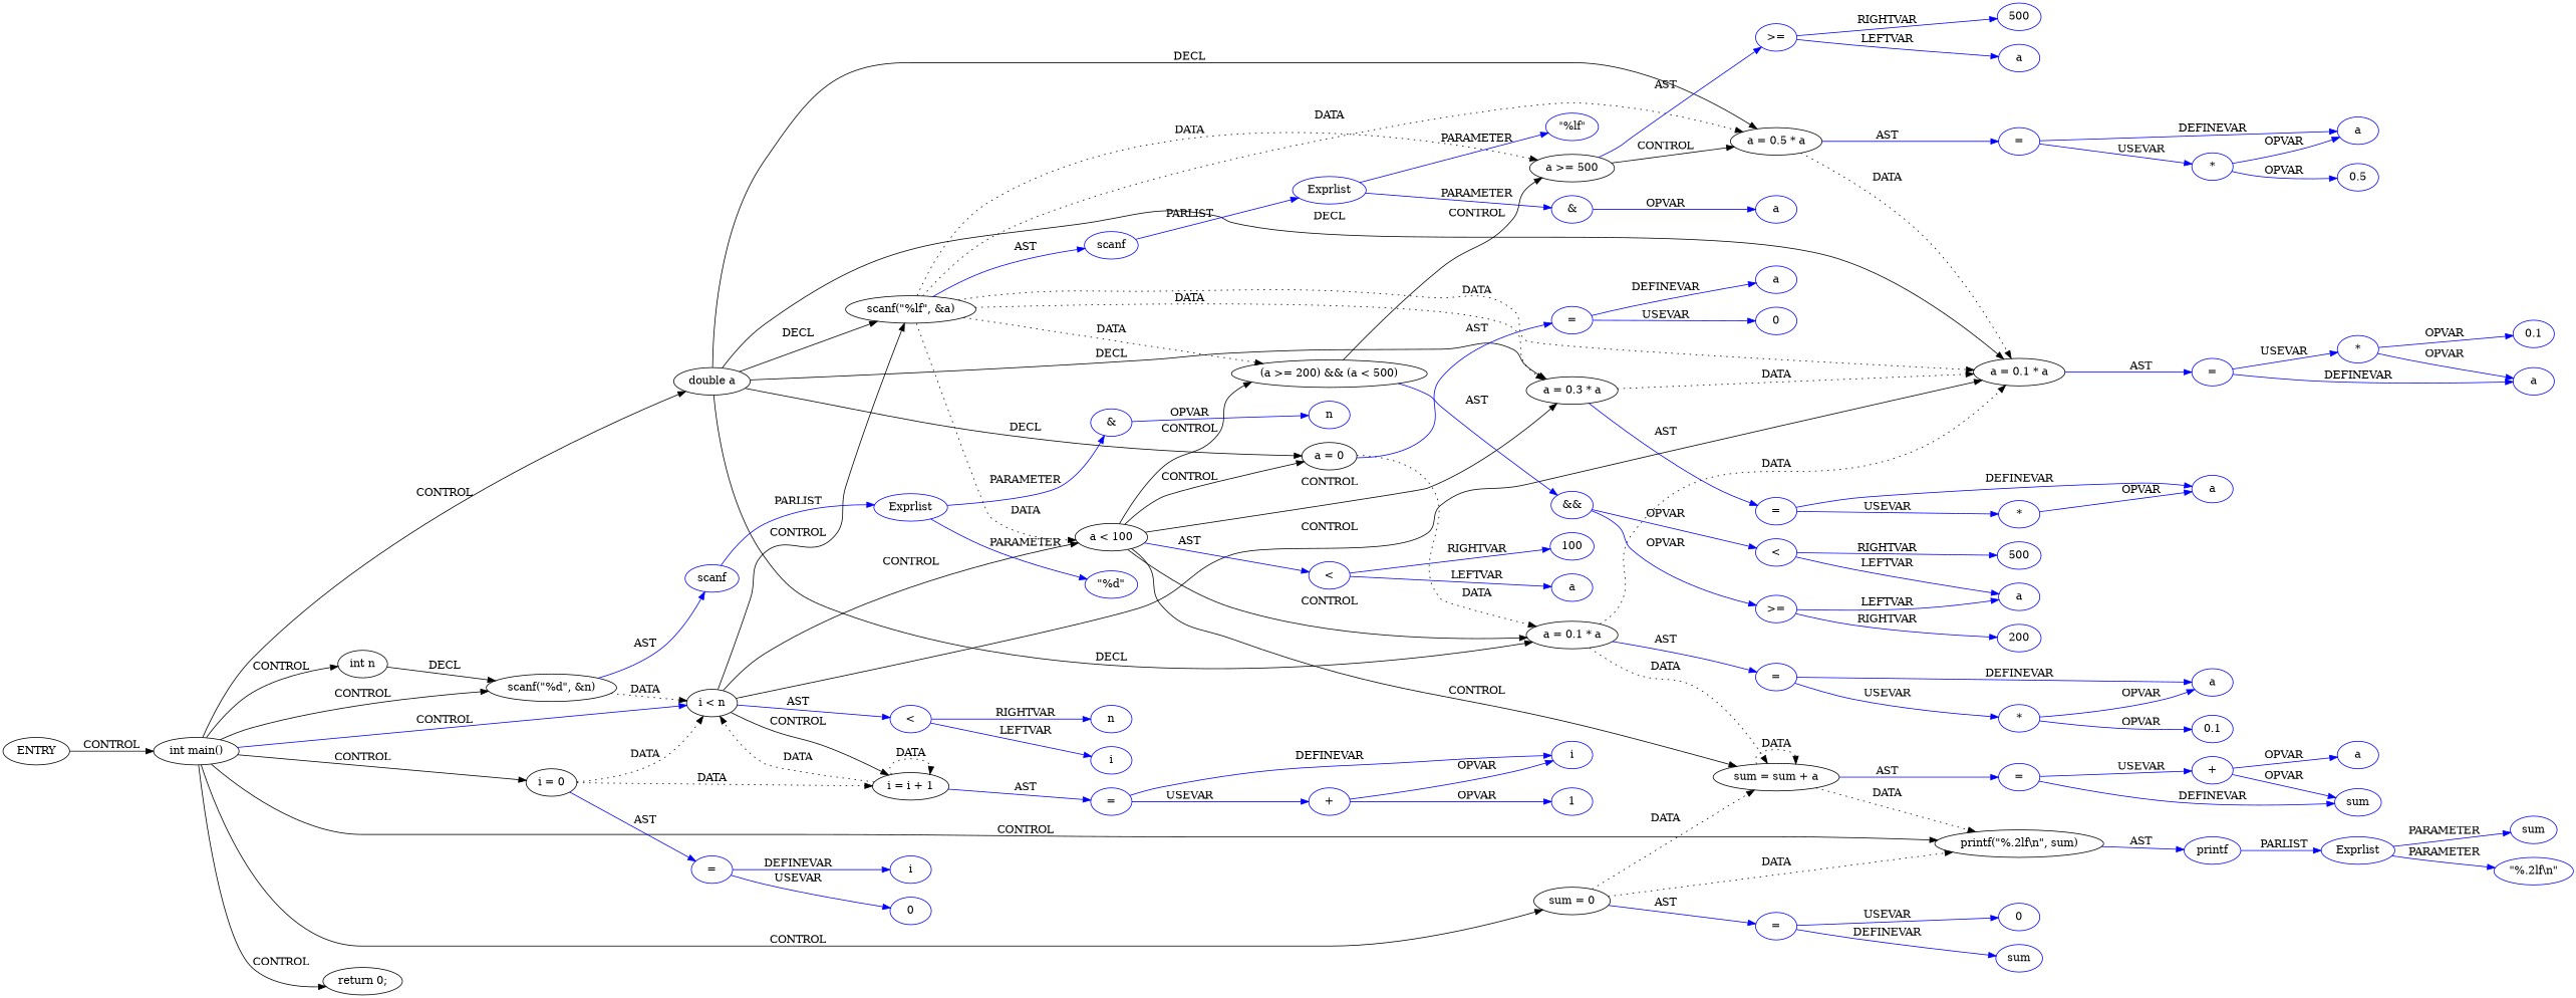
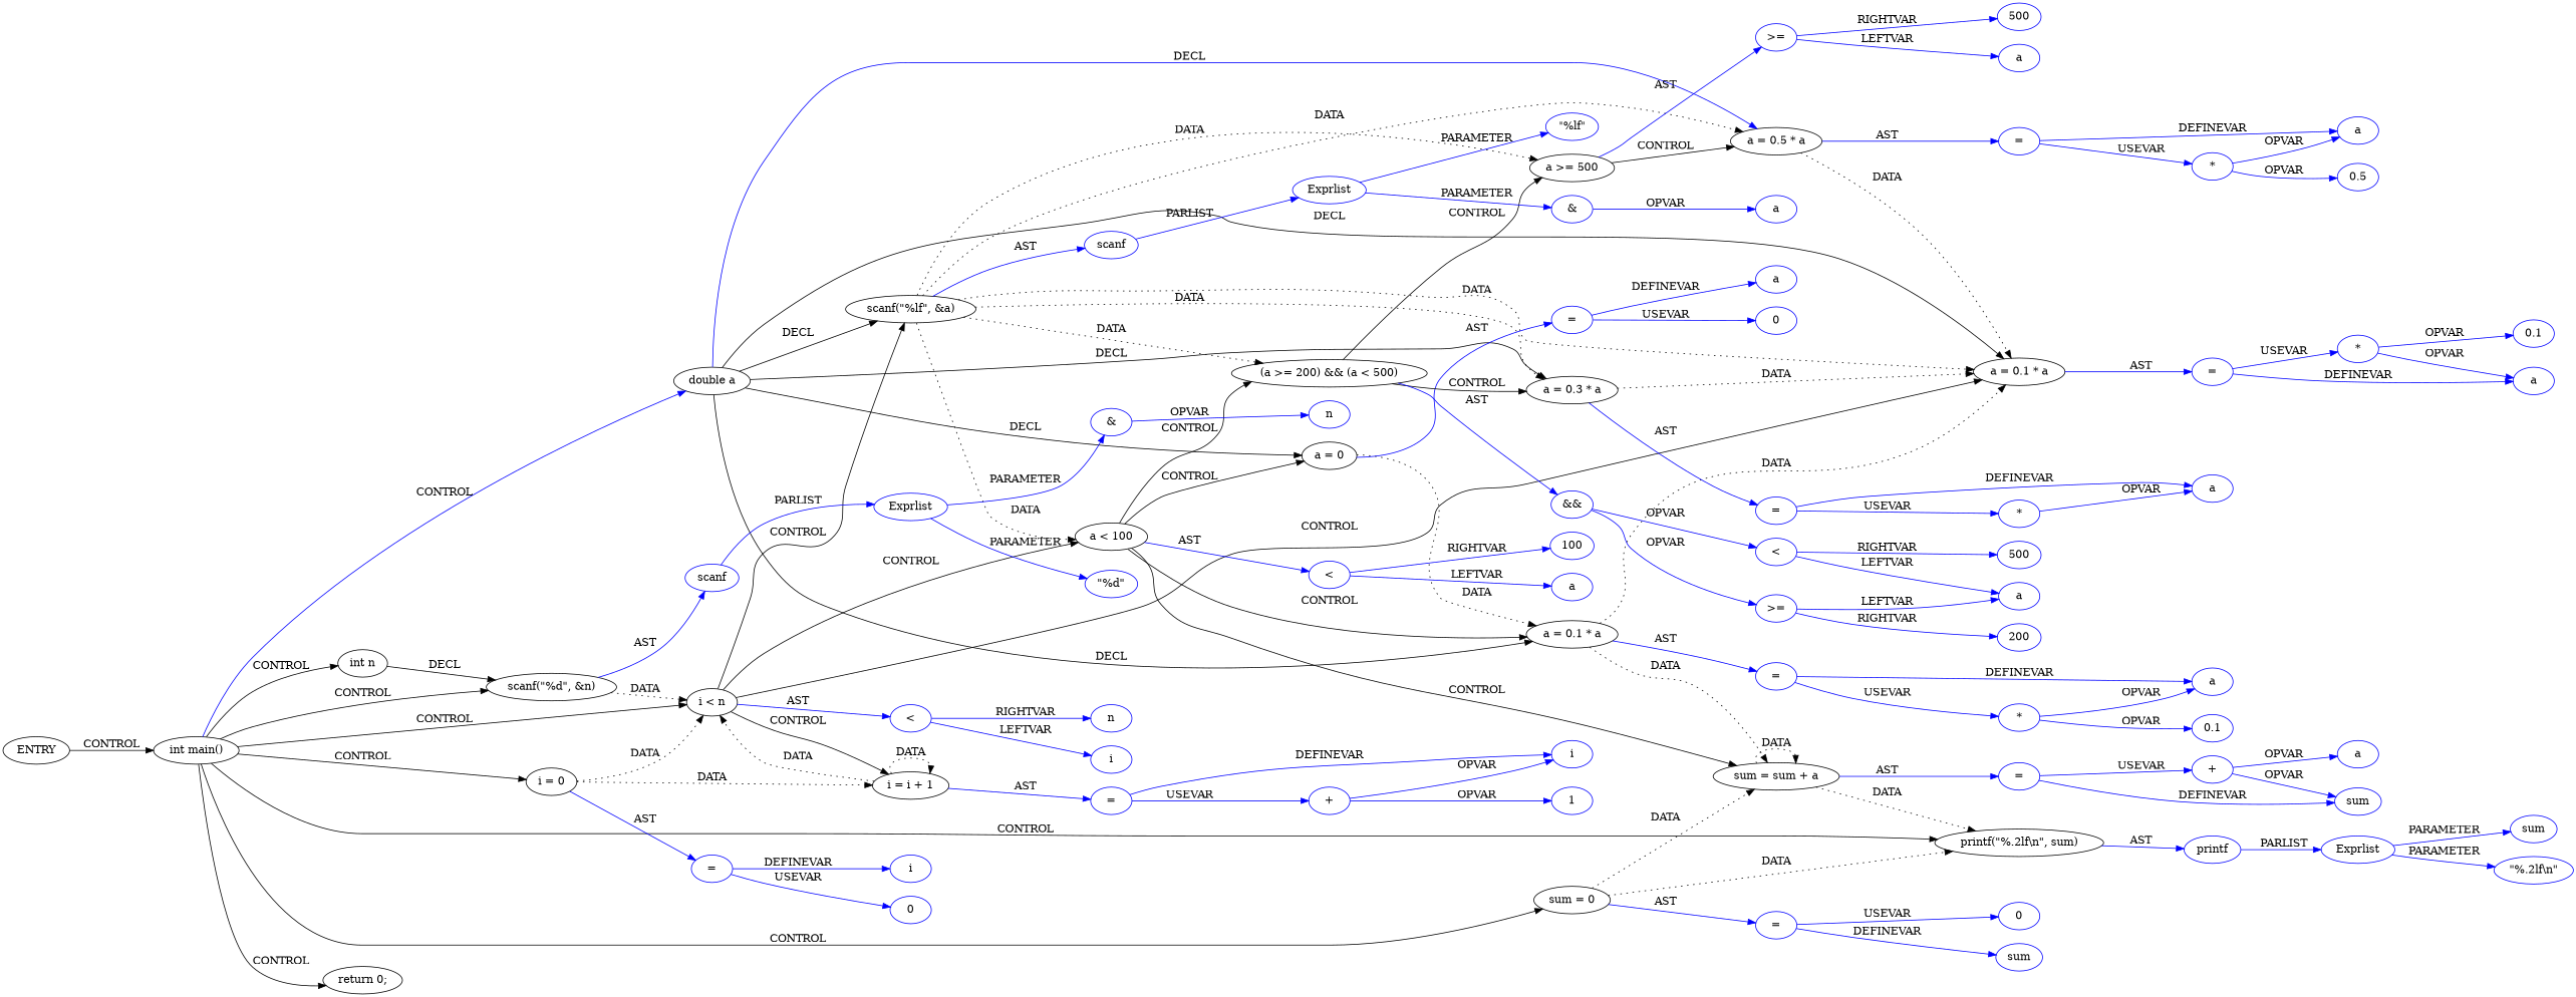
  digraph {
    rankdir=LR
    node [coord=10 type=VAR color=blue]
    edge [color=blue]
    n1 [coord=-1 label=ENTRY type=ENTRY color=""]
    n2 [coord=3 label="int main()" type=CONTROL color=""]
    n3 [coord=5 label="int n" type=DECL varname=n vartype=int color=""]
    n4 [coord=6 label="double a" type=DECL varname=a vartype=double color=""]
    n5 [coord=8 label="sum = 0" type=ASSIGN color=""]
    n6 [coord=9 label="scanf(\"%d\", &n)" type=CALL color=""]
    n7 [label="i = 0" type=ASSIGN color=""]
    n8 [label="i < n" type=CONTROL color=""]
    n9 [coord=23 label="printf(\"%.2lf\\n\", sum)" type=CALL color=""]
    n10 [coord=24 label="return 0;" type=CONTROL color=""]
    n11 [coord=11 label="scanf(\"%lf\", &a)" type=CALL color=""]
    n12 [coord=13 label="a = 0" type=ASSIGN color=""]
    n13 [coord=14 label="a = 0.1 * a" type=ASSIGN color=""]
    n14 [coord=17 label="a = 0.3 * a" type=ASSIGN color=""]
    n15 [coord=19 label="a = 0.5 * a" type=ASSIGN color=""]
    n16 [coord=21 label="a = 0.1 * a" type=ASSIGN color=""]
    n17 [coord=15 label="sum = sum + a" type=ASSIGN color=""]
    n18 [coord=8 label="=" type=ASSIGNOP]
    n19 [coord=9 label=scanf type=FUNCNAME]
    n20 [label="i = i + 1" type=ASSIGN color=""]
    n21 [label="=" type=ASSIGNOP]
    n22 [coord=12 label="a < 100" type=CONTROL color=""]
    n23 [label="<" type=OP]
    n24 [coord=23 label=printf type=FUNCNAME]
    n25 [label="=" type=ASSIGNOP]
    n26 [coord=11 label=scanf type=FUNCNAME]
    n27 [coord=16 label="(a >= 200) && (a < 500)" type=CONTROL color=""]
    n28 [coord=18 label="a >= 500" type=CONTROL color=""]
    n29 [coord=13 label="=" type=ASSIGNOP]
    n30 [coord=14 label="=" type=ASSIGNOP]
    n31 [coord=17 label="=" type=ASSIGNOP]
    n32 [coord=19 label="=" type=ASSIGNOP]
    n33 [coord=21 label="=" type=ASSIGNOP]
    n34 [coord=15 label="=" type=ASSIGNOP]
    n35 [coord=8 label=sum]
    n36 [coord=8 label=0 type=CONST]
    n37 [coord=9 label=Exprlist type=EXPRS]
    n38 [coord=9 label="\"%d\"" type=CONST]
    n39 [coord=9 label="&" type=OP]
    n40 [coord=9 label=n]
    n41 [label=i]
    n42 [label=0 type=CONST]
    n43 [coord=12 label="<" type=OP]
    n44 [label=i]
    n45 [label=n]
    n46 [coord=11 label=Exprlist type=EXPRS]
    n47 [coord=16 label="&&" type=OP]
    n48 [coord=18 label=">=" type=OP]
    n49 [coord=11 label="\"%lf\"" type=CONST]
    n50 [coord=11 label="&" type=OP]
    n51 [coord=11 label=a]
    n52 [coord=12 label=a]
    n53 [coord=12 label=100 type=CONST]
    n54 [coord=13 label=a]
    n55 [coord=13 label=0 type=CONST]
    n56 [coord=14 label=a]
    n57 [coord=14 label="*" type=OP]
    n58 [coord=14 label=0.1 type=CONST]
    n59 [coord=15 label=sum]
    n60 [coord=15 label="+" type=OP]
    n61 [coord=15 label=a]
    n62 [coord=16 label=">=" type=OP]
    n63 [coord=16 label="<" type=OP]
    n64 [coord=17 label=a]
    n65 [coord=17 label="*" type=OP]
    n66 [coord=18 label=a]
    n67 [coord=18 label=500 type=CONST]
    n68 [coord=19 label=a]
    n69 [coord=19 label="*" type=OP]
    n70 [coord=19 label=0.5 type=CONST]
    n71 [coord=16 label=a]
    n72 [coord=16 label=200 type=CONST]
    n73 [coord=16 label=500 type=CONST]
    n74 [coord=21 label=a]
    n75 [coord=21 label="*" type=OP]
    n76 [coord=21 label=0.1 type=CONST]
    n77 [label=i]
    n78 [label="+" type=OP]
    n79 [label=1 type=CONST]
    n80 [coord=23 label=Exprlist type=EXPRS]
    n81 [coord=23 label="\"%.2lf\\n\"" type=CONST]
    n82 [coord=23 label=sum]
    n1 -> n2 [label=CONTROL color=""]
    n2 -> n3 [label=CONTROL color=""]
-   n2 -> n4 [label=CONTROL color=""]
+   n2 -> n4 [label=CONTROL]
    n2 -> n5 [label=CONTROL color=""]
    n2 -> n6 [label=CONTROL color=""]
    n2 -> n7 [label=CONTROL color=""]
-   n2 -> n8 [label=CONTROL]
+   n2 -> n8 [label=CONTROL color=""]
    n2 -> n9 [label=CONTROL color=""]
    n2 -> n10 [label=CONTROL color=""]
    n3 -> n6 [label=DECL color=""]
    n4 -> n11 [label=DECL color=""]
    n4 -> n12 [label=DECL color=""]
    n4 -> n13 [label=DECL color=""]
    n4 -> n14 [label=DECL color=""]
-   n4 -> n15 [label=DECL color=""]
+   n4 -> n15 [label=DECL]
    n4 -> n16 [label=DECL color=""]
    n5 -> n9 [label=DATA style=dotted color=""]
    n5 -> n17 [label=DATA style=dotted color=""]
    n5 -> n18 [label=AST]
    n6 -> n8 [label=DATA style=dotted color=""]
    n6 -> n19 [label=AST]
    n7 -> n8 [label=DATA style=dotted color=""]
    n7 -> n20 [label=DATA style=dotted color=""]
    n7 -> n21 [label=AST]
    n8 -> n11 [label=CONTROL color=""]
    n8 -> n16 [label=CONTROL color=""]
    n8 -> n20 [label=CONTROL color=""]
    n8 -> n22 [label=CONTROL color=""]
    n8 -> n23 [label=AST]
    n9 -> n24 [label=AST]
    n11 -> n14 [label=DATA style=dotted color=""]
    n11 -> n15 [label=DATA style=dotted color=""]
    n11 -> n16 [label=DATA style=dotted color=""]
    n11 -> n22 [label=DATA style=dotted color=""]
    n11 -> n26 [label=AST]
    n11 -> n27 [label=DATA style=dotted color=""]
    n11 -> n28 [label=DATA style=dotted color=""]
    n12 -> n13 [label=DATA style=dotted color=""]
    n12 -> n29 [label=AST]
    n13 -> n16 [label=DATA style=dotted color=""]
    n13 -> n17 [label=DATA style=dotted color=""]
    n13 -> n30 [label=AST]
    n14 -> n16 [label=DATA style=dotted color=""]
    n14 -> n31 [label=AST]
    n15 -> n16 [label=DATA style=dotted color=""]
    n15 -> n32 [label=AST]
    n16 -> n33 [label=AST]
    n17 -> n9 [label=DATA style=dotted color=""]
    n17 -> n17 [label=DATA style=dotted color=""]
    n17 -> n34 [label=AST]
    n18 -> n35 [label=DEFINEVAR]
    n18 -> n36 [label=USEVAR]
    n19 -> n37 [label=PARLIST]
    n20 -> n8 [label=DATA style=dotted color=""]
    n20 -> n20 [label=DATA style=dotted color=""]
    n20 -> n25 [label=AST]
    n21 -> n41 [label=DEFINEVAR]
    n21 -> n42 [label=USEVAR]
    n22 -> n12 [label=CONTROL color=""]
    n22 -> n13 [label=CONTROL color=""]
    n22 -> n17 [label=CONTROL color=""]
    n22 -> n27 [label=CONTROL color=""]
    n22 -> n43 [label=AST]
    n23 -> n44 [label=LEFTVAR]
    n23 -> n45 [label=RIGHTVAR]
    n24 -> n80 [label=PARLIST]
    n25 -> n77 [label=DEFINEVAR]
    n25 -> n78 [label=USEVAR]
    n26 -> n46 [label=PARLIST]
-   n22 -> n14 [label=CONTROL color=""]
+   n27 -> n14 [label=CONTROL color=""]
    n27 -> n28 [label=CONTROL color=""]
    n27 -> n47 [label=AST]
    n28 -> n15 [label=CONTROL color=""]
    n28 -> n48 [label=AST]
    n29 -> n54 [label=DEFINEVAR]
    n29 -> n55 [label=USEVAR]
    n30 -> n56 [label=DEFINEVAR]
    n30 -> n57 [label=USEVAR]
    n31 -> n64 [label=DEFINEVAR]
    n31 -> n65 [label=USEVAR]
    n32 -> n68 [label=DEFINEVAR]
    n32 -> n69 [label=USEVAR]
    n33 -> n74 [label=DEFINEVAR]
    n33 -> n75 [label=USEVAR]
    n34 -> n59 [label=DEFINEVAR]
    n34 -> n60 [label=USEVAR]
    n37 -> n38 [label=PARAMETER]
    n37 -> n39 [label=PARAMETER]
    n39 -> n40 [label=OPVAR]
    n43 -> n52 [label=LEFTVAR]
    n43 -> n53 [label=RIGHTVAR]
    n46 -> n49 [label=PARAMETER]
    n46 -> n50 [label=PARAMETER]
    n47 -> n62 [label=OPVAR]
    n47 -> n63 [label=OPVAR]
    n48 -> n66 [label=LEFTVAR]
    n48 -> n67 [label=RIGHTVAR]
    n50 -> n51 [label=OPVAR]
    n57 -> n56 [label=OPVAR]
    n57 -> n58 [label=OPVAR]
    n60 -> n59 [label=OPVAR]
    n60 -> n61 [label=OPVAR]
    n62 -> n71 [label=LEFTVAR]
    n62 -> n72 [label=RIGHTVAR]
    n63 -> n71 [label=LEFTVAR]
    n63 -> n73 [label=RIGHTVAR]
    n65 -> n64 [label=OPVAR]
    n69 -> n68 [label=OPVAR]
    n69 -> n70 [label=OPVAR]
    n75 -> n74 [label=OPVAR]
    n75 -> n76 [label=OPVAR]
    n78 -> n77 [label=OPVAR]
    n78 -> n79 [label=OPVAR]
    n80 -> n81 [label=PARAMETER]
    n80 -> n82 [label=PARAMETER]
  }
